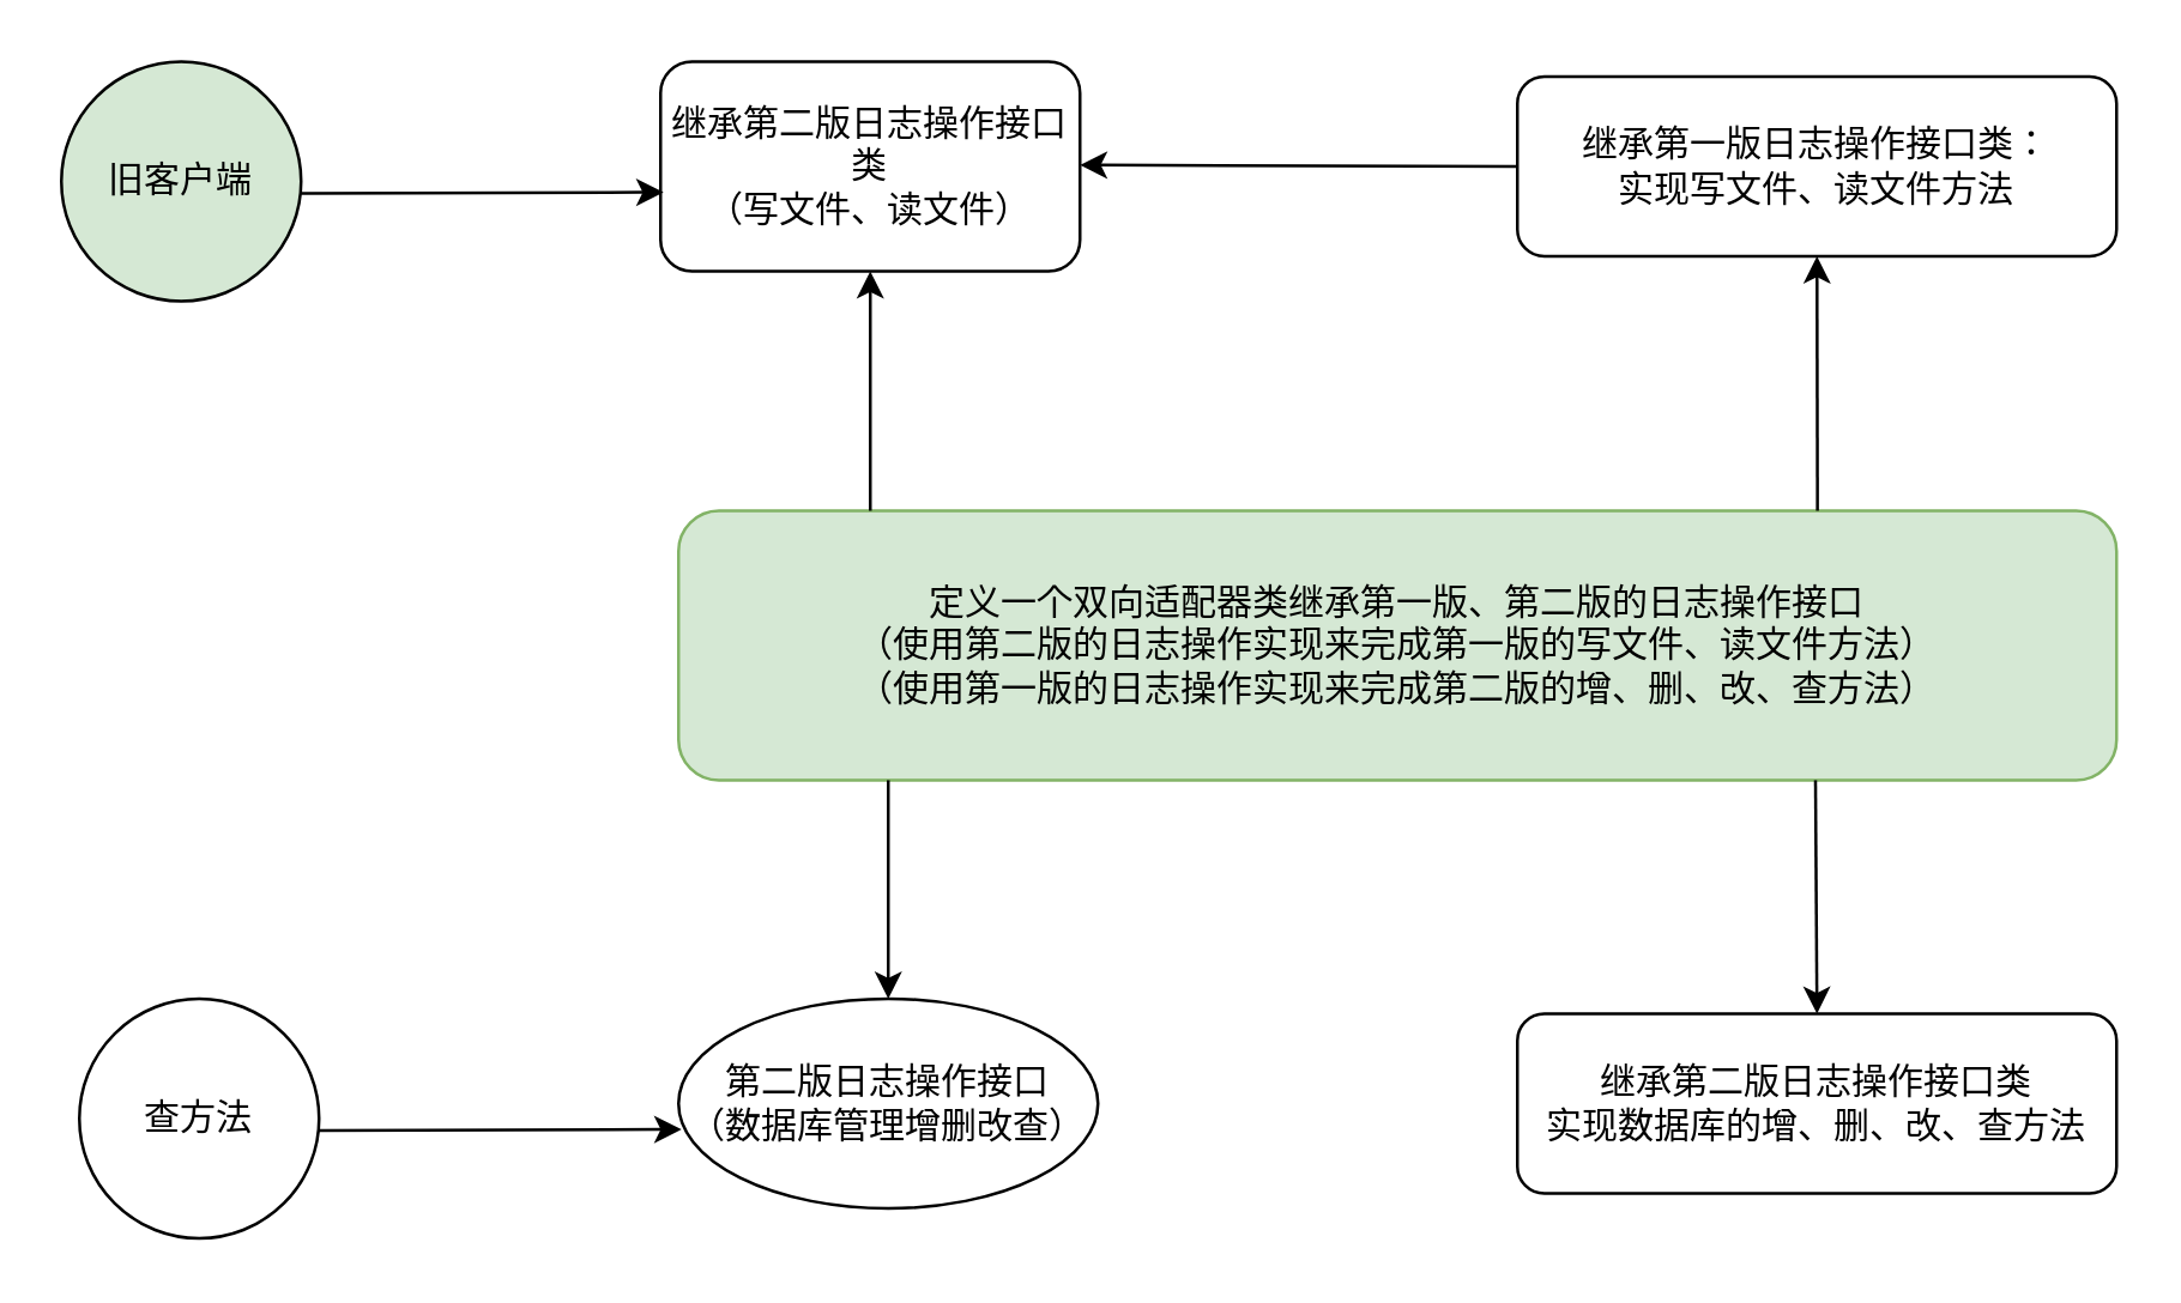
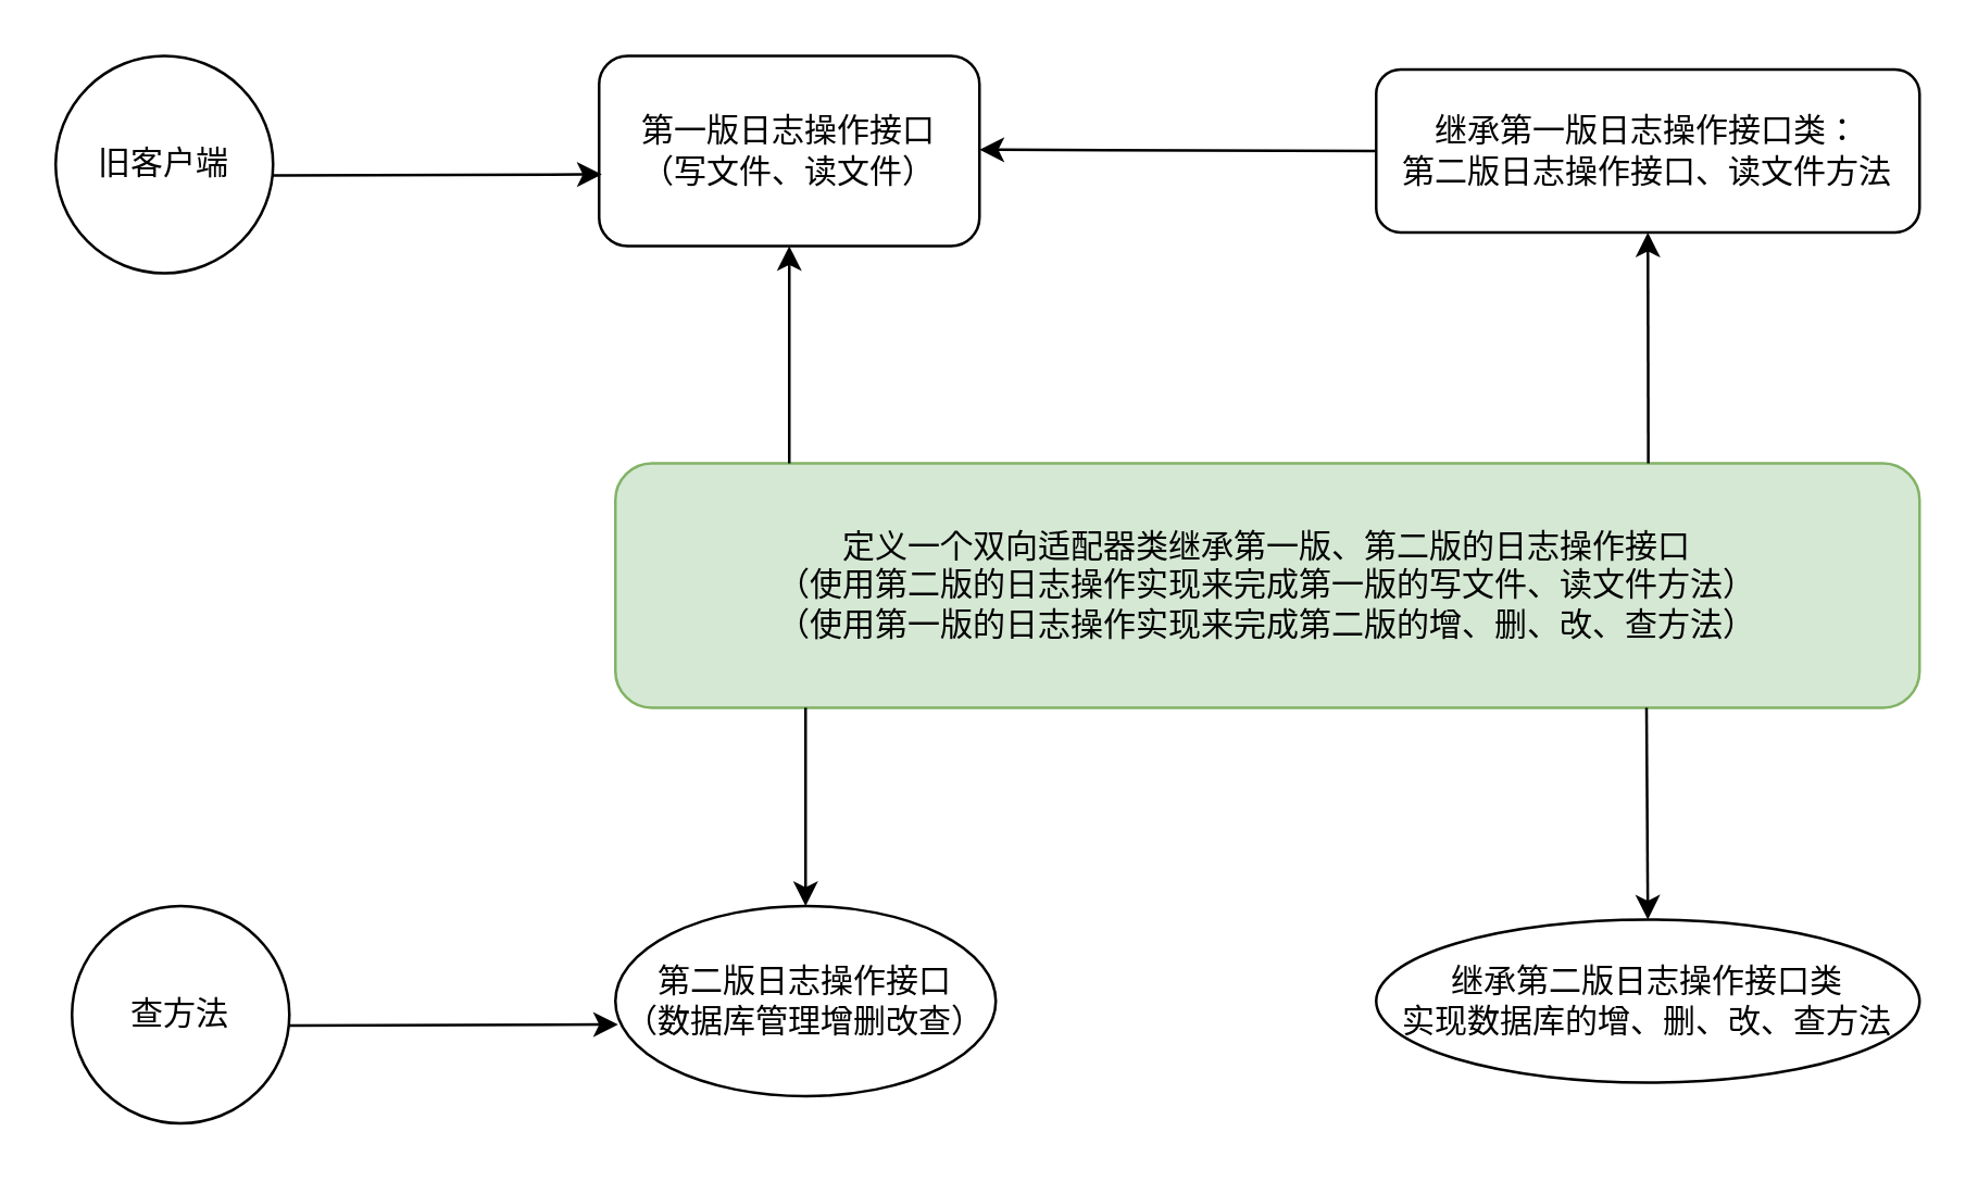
  <mxCell id="0" />
  <mxCell id="1" parent="0" />
  <mxCell id="2" value="查方法" style="ellipse;whiteSpace=wrap;html=1;aspect=fixed;" parent="1" vertex="1"><mxGeometry x="26" y="333" width="80" height="80" as="geometry" /></mxCell>
  <mxCell id="3" value="第二版日志操作接口&lt;br&gt;（数据库管理增删改查）" style="ellipse;whiteSpace=wrap;html=1;" parent="1" vertex="1"><mxGeometry x="226" y="333" width="140" height="70" as="geometry" /></mxCell>
- <mxCell id="4" value="继承第二版日志操作接口类&lt;br&gt;实现数据库的增、删、改、查方法" style="rounded=1;whiteSpace=wrap;html=1;" parent="1" vertex="1"><mxGeometry x="506" y="338" width="200" height="60" as="geometry" /></mxCell>
- <mxCell id="5" value="继承第一版日志操作接口类：&lt;br&gt;实现写文件、读文件方法" style="rounded=1;whiteSpace=wrap;html=1;" parent="1" vertex="1"><mxGeometry x="506" y="25" width="200" height="60" as="geometry" /></mxCell>
+ <mxCell id="4" value="继承第二版日志操作接口类&lt;br&gt;实现数据库的增、删、改、查方法" style="ellipse;whiteSpace=wrap;html=1;" parent="1" vertex="1"><mxGeometry x="506" y="338" width="200" height="60" as="geometry" /></mxCell>
+ <mxCell id="5" value="继承第一版日志操作接口类：&lt;br&gt;第二版日志操作接口、读文件方法" style="rounded=1;whiteSpace=wrap;html=1;" parent="1" vertex="1"><mxGeometry x="506" y="25" width="200" height="60" as="geometry" /></mxCell>
  <mxCell id="6" value="" style="endArrow=classic;html=1;rounded=0;entryX=0.007;entryY=0.623;entryDx=0;entryDy=0;entryPerimeter=0;" parent="1" target="3" edge="1"><mxGeometry width="50" height="50" relative="1" as="geometry"><mxPoint x="106" y="377" as="sourcePoint" /><mxPoint x="196" y="372.5" as="targetPoint" /></mxGeometry></mxCell>
  <mxCell id="7" value="定义一个双向适配器类继承第一版、第二版的日志操作接口&lt;br&gt;（使用第二版的日志操作实现来完成第一版的写文件、读文件方法）&lt;br&gt;（使用第一版的日志操作实现来完成第二版的增、删、改、查方法）" style="rounded=1;whiteSpace=wrap;html=1;fillColor=#d5e8d4;strokeColor=#82b366;" parent="1" vertex="1"><mxGeometry x="226" y="170" width="480" height="90" as="geometry" /></mxCell>
- <mxCell id="8" value="旧客户端" style="ellipse;whiteSpace=wrap;html=1;aspect=fixed;fillColor=#d5e8d4;" vertex="1" parent="1"><mxGeometry x="20" y="20" width="80" height="80" as="geometry" /></mxCell>
- <mxCell id="9" value="继承第二版日志操作接口类&lt;br&gt;（写文件、读文件）" style="rounded=1;whiteSpace=wrap;html=1;" vertex="1" parent="1"><mxGeometry x="220" y="20" width="140" height="70" as="geometry" /></mxCell>
+ <mxCell id="8" value="旧客户端" style="ellipse;whiteSpace=wrap;html=1;aspect=fixed;" vertex="1" parent="1"><mxGeometry x="20" y="20" width="80" height="80" as="geometry" /></mxCell>
+ <mxCell id="9" value="第一版日志操作接口&lt;br&gt;（写文件、读文件）" style="rounded=1;whiteSpace=wrap;html=1;" vertex="1" parent="1"><mxGeometry x="220" y="20" width="140" height="70" as="geometry" /></mxCell>
  <mxCell id="10" value="" style="endArrow=classic;html=1;rounded=0;entryX=0.007;entryY=0.623;entryDx=0;entryDy=0;entryPerimeter=0;" edge="1" parent="1" target="9"><mxGeometry width="50" height="50" relative="1" as="geometry"><mxPoint x="100" y="64" as="sourcePoint" /><mxPoint x="190" y="59.5" as="targetPoint" /></mxGeometry></mxCell>
  <mxCell id="11" value="" style="endArrow=classic;html=1;rounded=0;entryX=1;entryY=0.5;entryDx=0;entryDy=0;exitX=0;exitY=0.5;exitDx=0;exitDy=0;" edge="1" parent="1" source="5"><mxGeometry width="50" height="50" relative="1" as="geometry"><mxPoint x="500" y="54.5" as="sourcePoint" /><mxPoint x="360" y="54.5" as="targetPoint" /></mxGeometry></mxCell>
  <mxCell id="12" value="" style="endArrow=classic;html=1;rounded=0;entryX=0.5;entryY=1;entryDx=0;entryDy=0;" edge="1" parent="1" target="9"><mxGeometry width="50" height="50" relative="1" as="geometry"><mxPoint x="290" y="170" as="sourcePoint" /><mxPoint x="296.98" y="100" as="targetPoint" /></mxGeometry></mxCell>
  <mxCell id="13" value="" style="endArrow=classic;html=1;rounded=0;entryX=0.5;entryY=1;entryDx=0;entryDy=0;exitX=0.792;exitY=0;exitDx=0;exitDy=0;exitPerimeter=0;" edge="1" parent="1" source="7"><mxGeometry width="50" height="50" relative="1" as="geometry"><mxPoint x="694.64" y="161.67" as="sourcePoint" /><mxPoint x="606" y="85" as="targetPoint" /></mxGeometry></mxCell>
  <mxCell id="14" value="" style="endArrow=classic;html=1;rounded=0;entryX=0.5;entryY=0;entryDx=0;entryDy=0;" edge="1" parent="1" target="3"><mxGeometry width="50" height="50" relative="1" as="geometry"><mxPoint x="296" y="260" as="sourcePoint" /><mxPoint x="156" y="290" as="targetPoint" /></mxGeometry></mxCell>
  <mxCell id="15" value="" style="endArrow=classic;html=1;rounded=0;entryX=0.5;entryY=0;entryDx=0;entryDy=0;" edge="1" parent="1" target="4"><mxGeometry width="50" height="50" relative="1" as="geometry"><mxPoint x="605.5" y="260" as="sourcePoint" /><mxPoint x="605.5" y="333" as="targetPoint" /></mxGeometry></mxCell>
